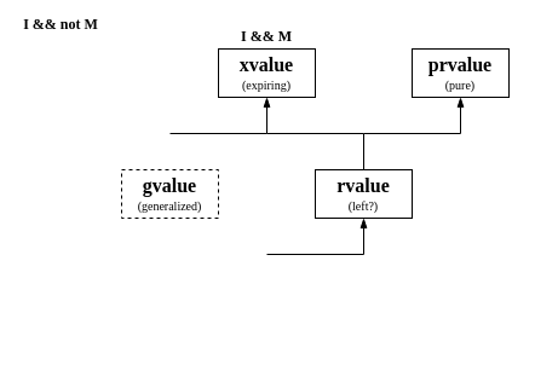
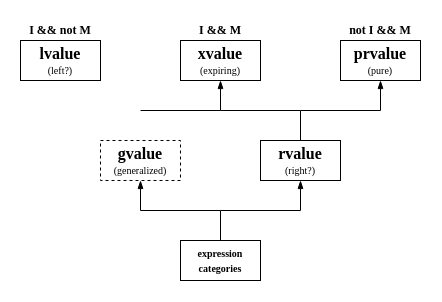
  <mxCell id="0" />
  <mxCell id="1" parent="0" />
  <mxCell id="2" value="&lt;font style=&quot;&quot; face=&quot;Verdana&quot;&gt;&lt;span style=&quot;font-size: 16px; font-weight: bold;&quot;&gt;prvalue&lt;/span&gt;&lt;br&gt;&lt;font style=&quot;font-size: 10px;&quot;&gt;(pure)&lt;/font&gt;&lt;br&gt;&lt;/font&gt;" style="rounded=0;whiteSpace=wrap;html=1;" parent="1" vertex="1"><mxGeometry x="340" y="40" width="80" height="40" as="geometry" /></mxCell>
  <mxCell id="3" value="&lt;font style=&quot;&quot; face=&quot;Verdana&quot;&gt;&lt;span style=&quot;font-size: 16px; font-weight: bold;&quot;&gt;xvalue&lt;/span&gt;&lt;br&gt;&lt;font style=&quot;font-size: 10px;&quot;&gt;(expiring)&lt;/font&gt;&lt;br&gt;&lt;/font&gt;" style="rounded=0;whiteSpace=wrap;html=1;" parent="1" vertex="1"><mxGeometry x="180" y="40" width="80" height="40" as="geometry" /></mxCell>
  <mxCell id="4" value="&lt;font style=&quot;&quot; face=&quot;Verdana&quot;&gt;&lt;span style=&quot;font-size: 16px; font-weight: bold;&quot;&gt;gvalue&lt;/span&gt;&lt;br&gt;&lt;font style=&quot;font-size: 10px;&quot;&gt;(generalized)&lt;/font&gt;&lt;br&gt;&lt;/font&gt;" style="rounded=0;whiteSpace=wrap;html=1;dashed=1;" parent="1" vertex="1"><mxGeometry x="100" y="140" width="80" height="40" as="geometry" /></mxCell>
- <mxCell id="5" value="&lt;font style=&quot;&quot; face=&quot;Verdana&quot;&gt;&lt;span style=&quot;font-size: 16px; font-weight: bold;&quot;&gt;rvalue&lt;/span&gt;&lt;br&gt;&lt;font style=&quot;font-size: 10px;&quot;&gt;(left?)&lt;/font&gt;&lt;br&gt;&lt;/font&gt;" style="rounded=0;whiteSpace=wrap;html=1;" parent="1" vertex="1"><mxGeometry x="260" y="140" width="80" height="40" as="geometry" /></mxCell>
+ <mxCell id="5" value="&lt;font style=&quot;&quot; face=&quot;Verdana&quot;&gt;&lt;span style=&quot;font-size: 16px; font-weight: bold;&quot;&gt;rvalue&lt;/span&gt;&lt;br&gt;&lt;font style=&quot;font-size: 10px;&quot;&gt;(right?)&lt;/font&gt;&lt;br&gt;&lt;/font&gt;" style="rounded=0;whiteSpace=wrap;html=1;" parent="1" vertex="1"><mxGeometry x="260" y="140" width="80" height="40" as="geometry" /></mxCell>
  <mxCell id="6" value="" style="endArrow=blockThin;html=1;rounded=0;entryX=0.5;entryY=1;entryDx=0;entryDy=0;endFill=1;" parent="1" target="3" edge="1"><mxGeometry width="50" height="50" relative="1" as="geometry"><mxPoint x="140" y="110" as="sourcePoint" /><mxPoint x="260" y="120" as="targetPoint" /><Array as="points"><mxPoint x="220" y="110" /></Array></mxGeometry></mxCell>
  <mxCell id="7" value="" style="endArrow=none;html=1;rounded=0;entryX=0.5;entryY=0;entryDx=0;entryDy=0;" parent="1" target="5" edge="1"><mxGeometry width="50" height="50" relative="1" as="geometry"><mxPoint x="220" y="110" as="sourcePoint" /><mxPoint x="330" y="80" as="targetPoint" /><Array as="points"><mxPoint x="300" y="110" /></Array></mxGeometry></mxCell>
  <mxCell id="8" value="" style="endArrow=blockThin;html=1;rounded=0;entryX=0.5;entryY=1;entryDx=0;entryDy=0;endFill=1;" parent="1" target="2" edge="1"><mxGeometry width="50" height="50" relative="1" as="geometry"><mxPoint x="300" y="110" as="sourcePoint" /><mxPoint x="450" y="100" as="targetPoint" /><Array as="points"><mxPoint x="380" y="110" /></Array></mxGeometry></mxCell>
- <mxCell id="10" value="&lt;font size=&quot;1&quot; face=&quot;Verdana&quot;&gt;&lt;b style=&quot;font-size: 12px;&quot;&gt;I &amp;amp;&amp;amp; not M&lt;/b&gt;&lt;/font&gt;" style="text;html=1;strokeColor=none;fillColor=none;align=center;verticalAlign=middle;whiteSpace=wrap;rounded=0;" parent="1" vertex="1"><mxGeometry x="10" y="10" width="80" height="20" as="geometry" /></mxCell>
+ <mxCell id="9" value="&lt;font style=&quot;&quot; face=&quot;Verdana&quot;&gt;&lt;span style=&quot;font-size: 16px; font-weight: bold;&quot;&gt;lvalue&lt;/span&gt;&lt;br&gt;&lt;font style=&quot;font-size: 10px;&quot;&gt;(left?)&lt;/font&gt;&lt;br&gt;&lt;/font&gt;" style="rounded=0;whiteSpace=wrap;html=1;" parent="1" vertex="1"><mxGeometry x="20" y="40" width="80" height="40" as="geometry" /></mxCell>
+ <mxCell id="10" value="&lt;font size=&quot;1&quot; face=&quot;Verdana&quot;&gt;&lt;b style=&quot;font-size: 12px;&quot;&gt;I &amp;amp;&amp;amp; not M&lt;/b&gt;&lt;/font&gt;" style="text;html=1;strokeColor=none;fillColor=none;align=center;verticalAlign=middle;whiteSpace=wrap;rounded=0;" parent="1" vertex="1"><mxGeometry x="20" y="20" width="80" height="20" as="geometry" /></mxCell>
+ <mxCell id="11" value="&lt;font size=&quot;1&quot; face=&quot;Verdana&quot;&gt;&lt;b style=&quot;font-size: 12px;&quot;&gt;not I &amp;amp;&amp;amp; M&lt;/b&gt;&lt;/font&gt;" style="text;html=1;strokeColor=none;fillColor=none;align=center;verticalAlign=middle;whiteSpace=wrap;rounded=0;" parent="1" vertex="1"><mxGeometry x="340" y="20" width="80" height="20" as="geometry" /></mxCell>
+ <mxCell id="12" value="&lt;font size=&quot;1&quot; face=&quot;Verdana&quot;&gt;&lt;b style=&quot;&quot;&gt;expression&lt;br&gt;categories&lt;br&gt;&lt;/b&gt;&lt;/font&gt;" style="rounded=0;whiteSpace=wrap;html=1;" parent="1" vertex="1"><mxGeometry x="180" y="240" width="80" height="40" as="geometry" /></mxCell>
+ <mxCell id="13" value="" style="endArrow=blockThin;html=1;rounded=0;exitX=0.5;exitY=0;exitDx=0;exitDy=0;entryX=0.5;entryY=1;entryDx=0;entryDy=0;endFill=1;" parent="1" source="12" target="4" edge="1"><mxGeometry width="50" height="50" relative="1" as="geometry"><mxPoint x="190" y="230" as="sourcePoint" /><mxPoint x="240" y="180" as="targetPoint" /><Array as="points"><mxPoint x="220" y="210" /><mxPoint x="140" y="210" /></Array></mxGeometry></mxCell>
  <mxCell id="14" value="" style="endArrow=blockThin;html=1;rounded=0;entryX=0.5;entryY=1;entryDx=0;entryDy=0;endFill=1;" parent="1" target="5" edge="1"><mxGeometry width="50" height="50" relative="1" as="geometry"><mxPoint x="220" y="210" as="sourcePoint" /><mxPoint x="360" y="220" as="targetPoint" /><Array as="points"><mxPoint x="300" y="210" /></Array></mxGeometry></mxCell>
  <mxCell id="15" value="&lt;font size=&quot;1&quot; face=&quot;Verdana&quot;&gt;&lt;b style=&quot;font-size: 12px;&quot;&gt;I &amp;amp;&amp;amp; M&lt;/b&gt;&lt;/font&gt;" style="text;html=1;strokeColor=none;fillColor=none;align=center;verticalAlign=middle;whiteSpace=wrap;rounded=0;" parent="1" vertex="1"><mxGeometry x="180" y="20" width="80" height="20" as="geometry" /></mxCell>
